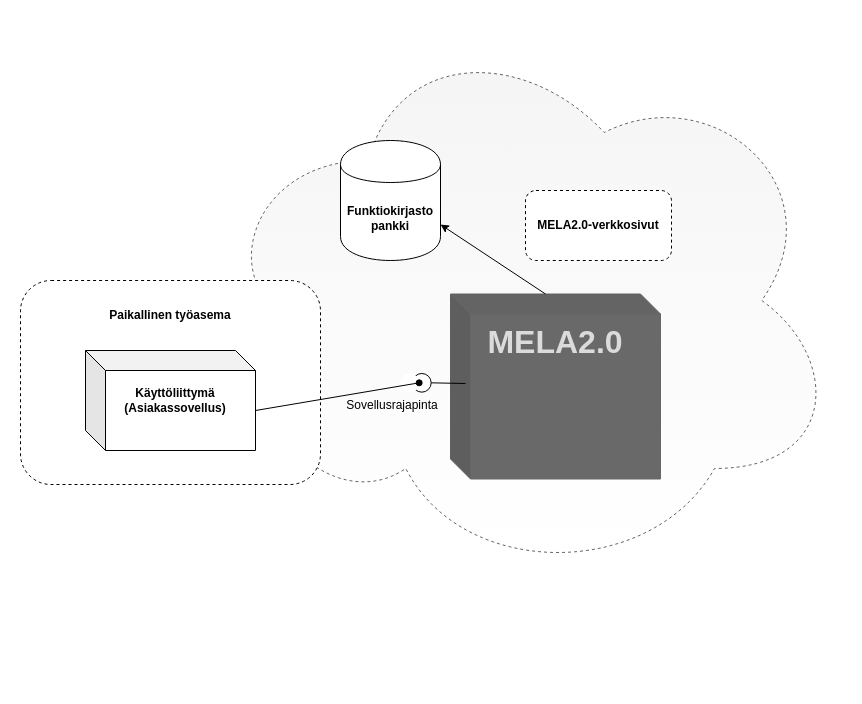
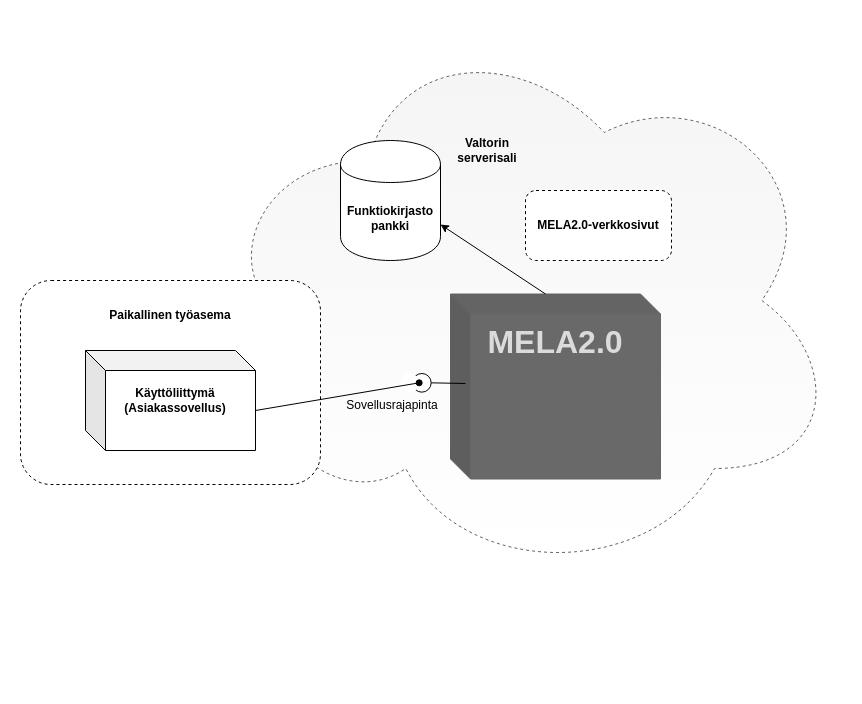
  <mxCell id="0" />
  <mxCell id="1" parent="0" />
  <mxCell id="2" value="" style="ellipse;shape=cloud;whiteSpace=wrap;html=1;dashed=1;strokeColor=#666666;fillColor=#f5f5f5;fontColor=#333333;gradientColor=#ffffff;" parent="1" vertex="1"><mxGeometry x="210" y="20" width="630" height="560" as="geometry" /></mxCell>
  <mxCell id="3" value="" style="rounded=1;whiteSpace=wrap;html=1;strokeColor=#000000;gradientColor=none;dashed=1;fillColor=#ffffff;" parent="1" vertex="1"><mxGeometry x="20" y="280" width="300" height="204" as="geometry" /></mxCell>
  <mxCell id="4" value="" style="group;fontSize=12;" parent="1" vertex="1" connectable="0"><mxGeometry x="313.5" y="521.5" width="300" height="160" as="geometry" /></mxCell>
  <mxCell id="5" value="" style="group" parent="1" vertex="1" connectable="0"><mxGeometry x="450" y="293.5" width="210" height="185" as="geometry" /></mxCell>
  <mxCell id="6" value="" style="shape=cube;whiteSpace=wrap;html=1;boundedLbl=1;backgroundOutline=1;darkOpacity=0.05;darkOpacity2=0.1;fontSize=12;fillColor=#696969;strokeColor=#666666;fontColor=#333333;" parent="5" vertex="1"><mxGeometry width="210" height="185" as="geometry" /></mxCell>
  <mxCell id="7" value="MELA2.0" style="text;html=1;strokeColor=none;fillColor=none;align=center;verticalAlign=middle;whiteSpace=wrap;rounded=0;fontSize=32;fontColor=#DBDBDB;fontStyle=1" parent="5" vertex="1"><mxGeometry x="37.8" y="26.429" width="134.4" height="44.048" as="geometry" /></mxCell>
  <mxCell id="8" value="" style="group" parent="1" vertex="1" connectable="0"><mxGeometry x="85" y="350" width="170" height="100" as="geometry" /></mxCell>
  <mxCell id="9" value="" style="shape=cube;whiteSpace=wrap;html=1;boundedLbl=1;backgroundOutline=1;darkOpacity=0.05;darkOpacity2=0.1;fontSize=12;" parent="8" vertex="1"><mxGeometry width="170" height="100" as="geometry" /></mxCell>
  <mxCell id="10" value="Käyttöliittymä (Asiakassovellus)" style="text;html=1;strokeColor=none;fillColor=none;align=center;verticalAlign=middle;whiteSpace=wrap;rounded=0;fontSize=12;fontColor=#000000;fontStyle=1" parent="8" vertex="1"><mxGeometry x="60" y="40" width="60" height="20" as="geometry" /></mxCell>
  <mxCell id="11" value="Paikallinen työasema" style="text;html=1;strokeColor=none;fillColor=none;align=center;verticalAlign=middle;whiteSpace=wrap;rounded=0;dashed=1;fontStyle=1" parent="1" vertex="1"><mxGeometry x="100" y="305" width="140" height="20" as="geometry" /></mxCell>
+ <mxCell id="12" value="Valtorin serverisali" style="text;html=1;strokeColor=none;fillColor=none;align=center;verticalAlign=middle;whiteSpace=wrap;rounded=0;dashed=1;fontStyle=1" parent="1" vertex="1"><mxGeometry x="467" y="140" width="40" height="20" as="geometry" /></mxCell>
  <mxCell id="13" value="MELA2.0-verkkosivut" style="rounded=1;whiteSpace=wrap;html=1;fontStyle=1;dashed=1;" parent="1" vertex="1"><mxGeometry x="525" y="190" width="146" height="70" as="geometry" /></mxCell>
  <mxCell id="14" style="edgeStyle=none;rounded=0;orthogonalLoop=1;jettySize=auto;html=1;exitX=0;exitY=0;exitDx=95;exitDy=0;exitPerimeter=0;entryX=1;entryY=0.7;entryDx=0;entryDy=0;" parent="1" source="6" target="15" edge="1"><mxGeometry relative="1" as="geometry"><mxPoint x="470" y="253" as="targetPoint" /></mxGeometry></mxCell>
  <mxCell id="15" value="Funktiokirjasto pankki" style="shape=cylinder;whiteSpace=wrap;html=1;boundedLbl=1;backgroundOutline=1;strokeColor=#000000;fillColor=#ffffff;gradientColor=none;fontStyle=1" parent="1" vertex="1"><mxGeometry x="340" y="140" width="100" height="120" as="geometry" /></mxCell>
  <mxCell id="16" value="" style="group;direction=east;rotation=-90;" vertex="1" connectable="0" parent="1"><mxGeometry x="420" y="347" width="20" height="70" as="geometry" /></mxCell>
  <mxCell id="17" value="" style="group;direction=east;rotation=-90;" vertex="1" connectable="0" parent="16"><mxGeometry x="-10" y="10" width="20" height="50" as="geometry" /></mxCell>
  <mxCell id="18" value="" style="group;direction=east;rotation=-90;" vertex="1" connectable="0" parent="17"><mxGeometry width="20" height="50" as="geometry" /></mxCell>
  <mxCell id="19" value="" style="ellipse;whiteSpace=wrap;html=1;aspect=fixed;shadow=0;strokeColor=#000000;fillColor=#ffffff;direction=east;rotation=-90;" vertex="1" parent="18"><mxGeometry x="2" y="16" width="18.667" height="18.667" as="geometry" /></mxCell>
  <mxCell id="20" value="" style="ellipse;whiteSpace=wrap;html=1;aspect=fixed;shadow=0;strokeColor=none;fillColor=#ffffff;direction=east;rotation=-90;" vertex="1" parent="18"><mxGeometry x="-10" y="16" width="18.667" height="18.667" as="geometry" /></mxCell>
  <mxCell id="21" value="" style="endArrow=none;html=1;entryX=0.5;entryY=1;entryDx=0;entryDy=0;exitX=0.5;exitY=1;exitDx=0;exitDy=0;" edge="1" parent="18" target="19"><mxGeometry width="50" height="50" relative="1" as="geometry"><mxPoint x="55" y="26" as="sourcePoint" /><mxPoint x="35" y="145" as="targetPoint" /></mxGeometry></mxCell>
  <mxCell id="22" style="edgeStyle=none;rounded=0;orthogonalLoop=1;jettySize=auto;html=1;exitX=0;exitY=0;exitDx=170;exitDy=60;exitPerimeter=0;endArrow=oval;endFill=1;entryX=0.5;entryY=1;entryDx=0;entryDy=0;" parent="1" source="9" target="20" edge="1"><mxGeometry relative="1" as="geometry"><mxPoint x="380" y="390" as="targetPoint" /></mxGeometry></mxCell>
  <mxCell id="23" value="Sovellusrajapinta" style="text;html=1;strokeColor=none;fillColor=none;align=center;verticalAlign=middle;whiteSpace=wrap;rounded=0;shadow=0;" vertex="1" parent="1"><mxGeometry x="372" y="394.5" width="40" height="20" as="geometry" /></mxCell>
